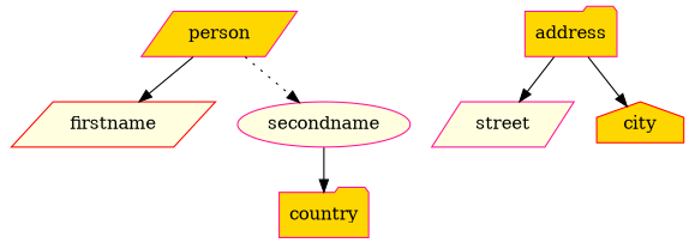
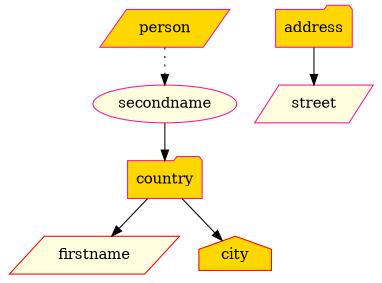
  digraph {
    node [color=deeppink fillcolor=gold shape=parallelogram style=filled]
    edge [style=solid]
    person
    firstname [color=red fillcolor=lightyellow]
    secondname [fillcolor=lightyellow shape=ellipse]
    country [shape=folder]
    street [fillcolor=lightyellow]
    address [shape=folder]
    city [color=red shape=house]
-   person -> firstname
+   country -> firstname
    person -> secondname [style=dotted]
    secondname -> country
    address -> street
-   address -> city
+   country -> city
  }
